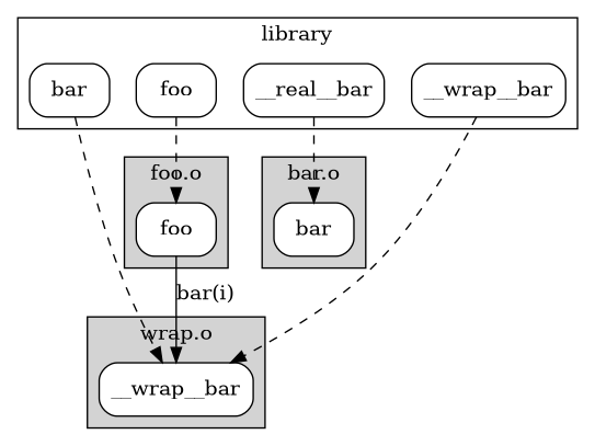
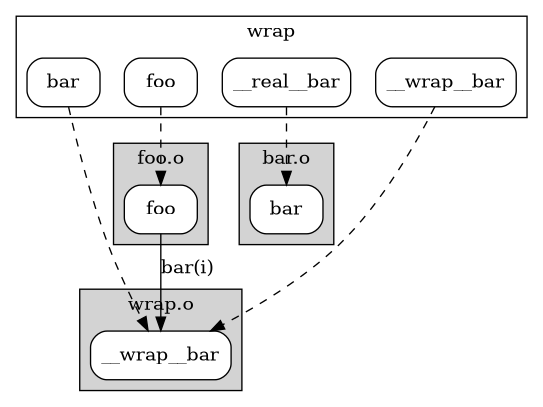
  digraph {
    rankdir=TB
    node [fillcolor=white shape=box style="rounded,filled"]
    edge [style=dashed]
    bar
    foo
    __wrap__bar
    n4 [label=bar]
    n5 [label=foo]
    n6 [label=__real__bar]
    n7 [label=__wrap__bar]
    subgraph cluster_1 {
      bgcolor=lightgrey
      label="bar.o"
      bar
    }
    subgraph cluster_2 {
      bgcolor=lightgrey
      label="foo.o"
      foo
    }
    subgraph cluster_3 {
      bgcolor=lightgrey
      label="wrap.o"
      __wrap__bar
    }
    subgraph cluster_4 {
-     label=library
+     label=wrap
      n4
      n5
      n6
      n7
    }
    foo -> __wrap__bar [label="bar(i)" style=""]
    n4 -> __wrap__bar
    n5 -> foo
    n6 -> bar
    n7 -> __wrap__bar
  }
